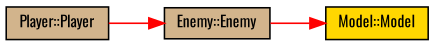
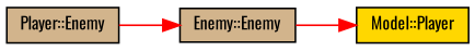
  digraph {
    fontname=Oswald
    rankdir=RL
    node [color=black fillcolor=tan fontname=Oswald fontsize=10 shape=record style=filled]
    edge [color=red dir=back fontname=Oswald fontsize=10 labelfontname=Helvetica labelfontsize=10 style=solid]
-   n1 [fillcolor=gold fontcolor=black height=0.2 label="Model::Model" width=0.4]
+   n1 [fillcolor=gold fontcolor=black height=0.2 label="Model::Player" width=0.4]
    n2 [height=0.2 label="Enemy::Enemy" width=0.4]
-   n3 [height=0.2 label="Player::Player" width=0.4]
+   n3 [height=0.2 label="Player::Enemy" width=0.4]
    n1 -> n2
    n2 -> n3
  }
